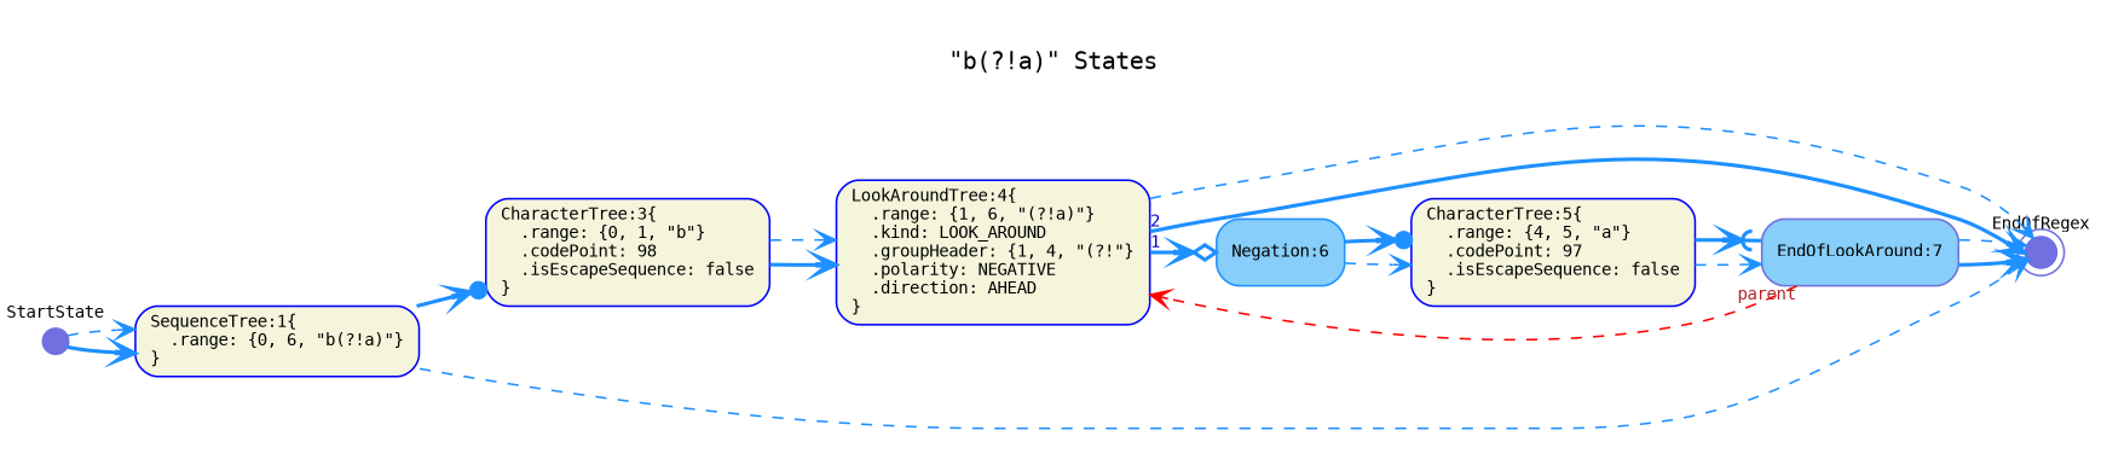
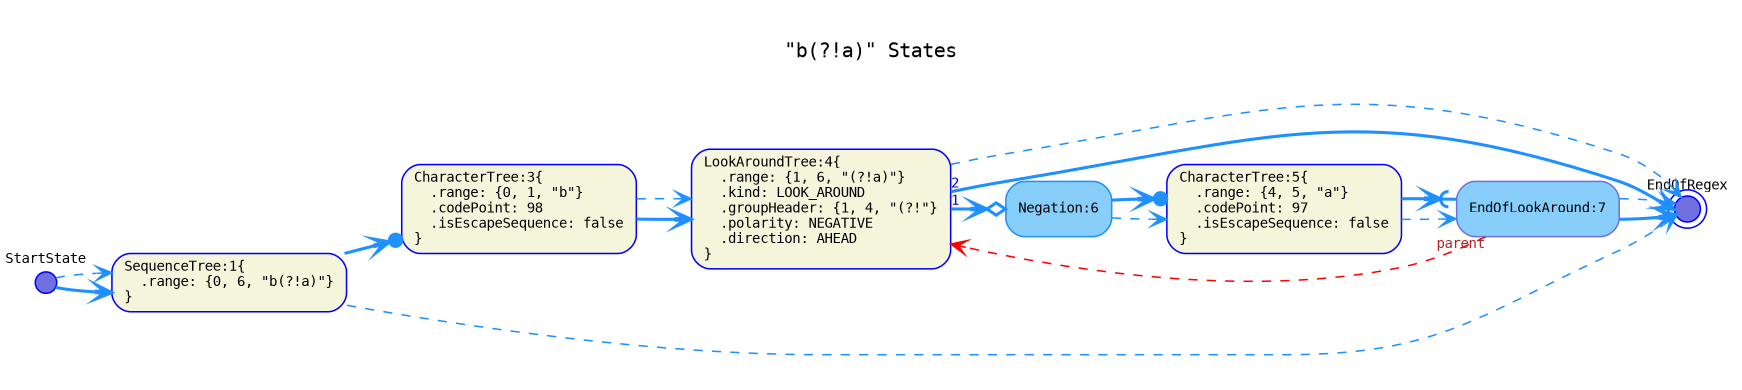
  digraph {
    fontname=Monospace
    fontsize=13
    label="\"b(?!a)\" States"
    labelloc=t
    rankdir=LR
    node [color=Blue fillcolor=Beige fixedsize=false fontname=Monospace fontsize=9 shape=box style="rounded,filled"]
    edge [arrowhead=vee arrowtail=none color=DodgerBlue dir=both fontcolor=MediumBlue fontname=Monospace fontsize=9 style=bold]
    n1 [label="SequenceTree:1\{\l  .range: \{0, 6, \"b(?!a)\"\}\l\}\l" width=0.75]
    n2 [label="CharacterTree:3\{\l  .range: \{0, 1, \"b\"\}\l  .codePoint: 98\l  .isEscapeSequence: false\l\}\l" width=0.75]
-   n3 [color="#7070E0" fillcolor="#7070E0" fixedsize=true label="EndOfRegex\l\l\l\l" shape=doublecircle width=0.12]
+   n3 [fillcolor="#7070E0" fixedsize=true label="EndOfRegex\l\l\l\l" shape=doublecircle width=0.12]
    n4 [label="LookAroundTree:4\{\l  .range: \{1, 6, \"(?!a)\"\}\l  .kind: LOOK_AROUND\l  .groupHeader: \{1, 4, \"(?!\"\}\l  .polarity: NEGATIVE\l  .direction: AHEAD\l\}\l" width=0.75]
    n5 [color=DodgerBlue fillcolor=LightSkyBlue label="Negation:6\l" width=0.75]
    n6 [label="CharacterTree:5\{\l  .range: \{4, 5, \"a\"\}\l  .codePoint: 97\l  .isEscapeSequence: false\l\}\l" width=0.75]
    n7 [color="#7070E0" fillcolor=LightSkyBlue label="EndOfLookAround:7\l" width=0.75]
-   n8 [color="#7070E0" fillcolor="#7070E0" fixedsize=true label="StartState\l\l\l\l" shape=circle width=0.20]
+   n8 [fillcolor="#7070E0" fixedsize=true label="StartState\l\l\l\l" shape=circle width=0.20]
    n1 -> n2 [arrowhead=dotvee]
    n1 -> n3 [style=dashed]
    n2 -> n4
    n2 -> n4 [style=dashed]
    n4 -> n3 [taillabel=2]
    n4 -> n3 [style=dashed]
    n4 -> n5 [arrowhead=odiamondvee taillabel=1]
    n5 -> n6 [style=dashed]
    n5 -> n6 [arrowhead=dotvee]
    n6 -> n7 [style=dashed]
    n6 -> n7 [arrowhead=icurvevee]
    n7 -> n3
    n7 -> n3 [style=dashed]
    n7 -> n4 [color=Red fontcolor=Firebrick style=dashed taillabel=parent]
    n8 -> n1
    n8 -> n1 [style=dashed]
  }
